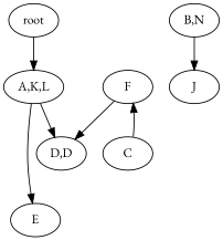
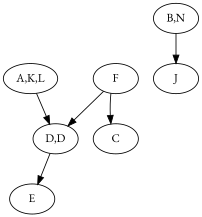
  strict digraph {
    fontname="EB Garamond"
    node [fontname="EB Garamond"]
    edge [fontname="EB Garamond"]
-   n1 [label=root]
    n2 [label="A,K,L"]
    n3 [label="D,D"]
    n4 [label=C]
    n5 [label=F]
    n6 [label="B,N"]
    n7 [label=J]
    n8 [label=E]
-   n1 -> n2
    n2 -> n3
-   n2 -> n8
-   n4 -> n5
+   n3 -> n8
+   n5 -> n4
    n5 -> n3
    n6 -> n7
  }
